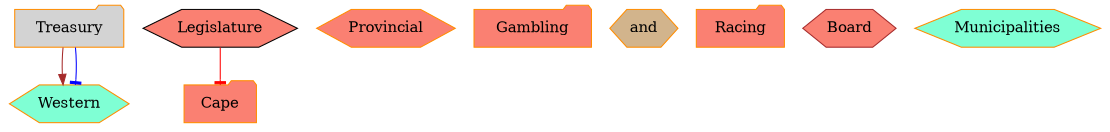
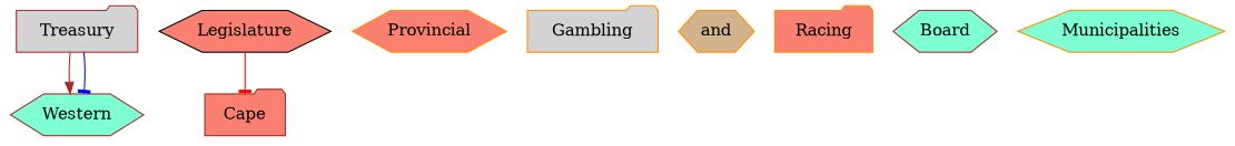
  digraph {
    node [color=darkorange fillcolor=salmon shape=hexagon style=filled]
    edge [arrowhead=tee]
-   Western [fillcolor=aquamarine height=0.5 width=1.3721]
-   Cape [height=0.5 shape=folder width=0.95686]
+   Western [color=brown fillcolor=aquamarine height=0.5 width=1.3721]
+   Cape [color=brown height=0.5 shape=folder width=0.95686]
    Provincial [height=0.5 width=1.5887]
-   Treasury [fillcolor=lightgrey height=0.5 shape=folder width=1.4443]
-   Gambling [height=0.5 shape=folder width=1.5526]
+   Treasury [color=brown fillcolor=lightgrey height=0.5 shape=folder width=1.4443]
+   Gambling [fillcolor=lightgrey height=0.5 shape=folder width=1.5526]
    and [fillcolor=tan height=0.5 width=0.77632]
    Racing [height=0.5 shape=folder width=1.1735]
-   Board [color=brown height=0.5 width=1.0652]
+   Board [color=brown fillcolor=aquamarine height=0.5 width=1.0652]
    Municipalities [fillcolor=aquamarine height=0.5 width=2.1304]
    Legislature [color=black height=0.5 width=1.7693]
    Treasury -> Western [arrowhead=normal color=brown]
    Treasury -> Western [color=blue]
    Legislature -> Cape [color=red]
  }
